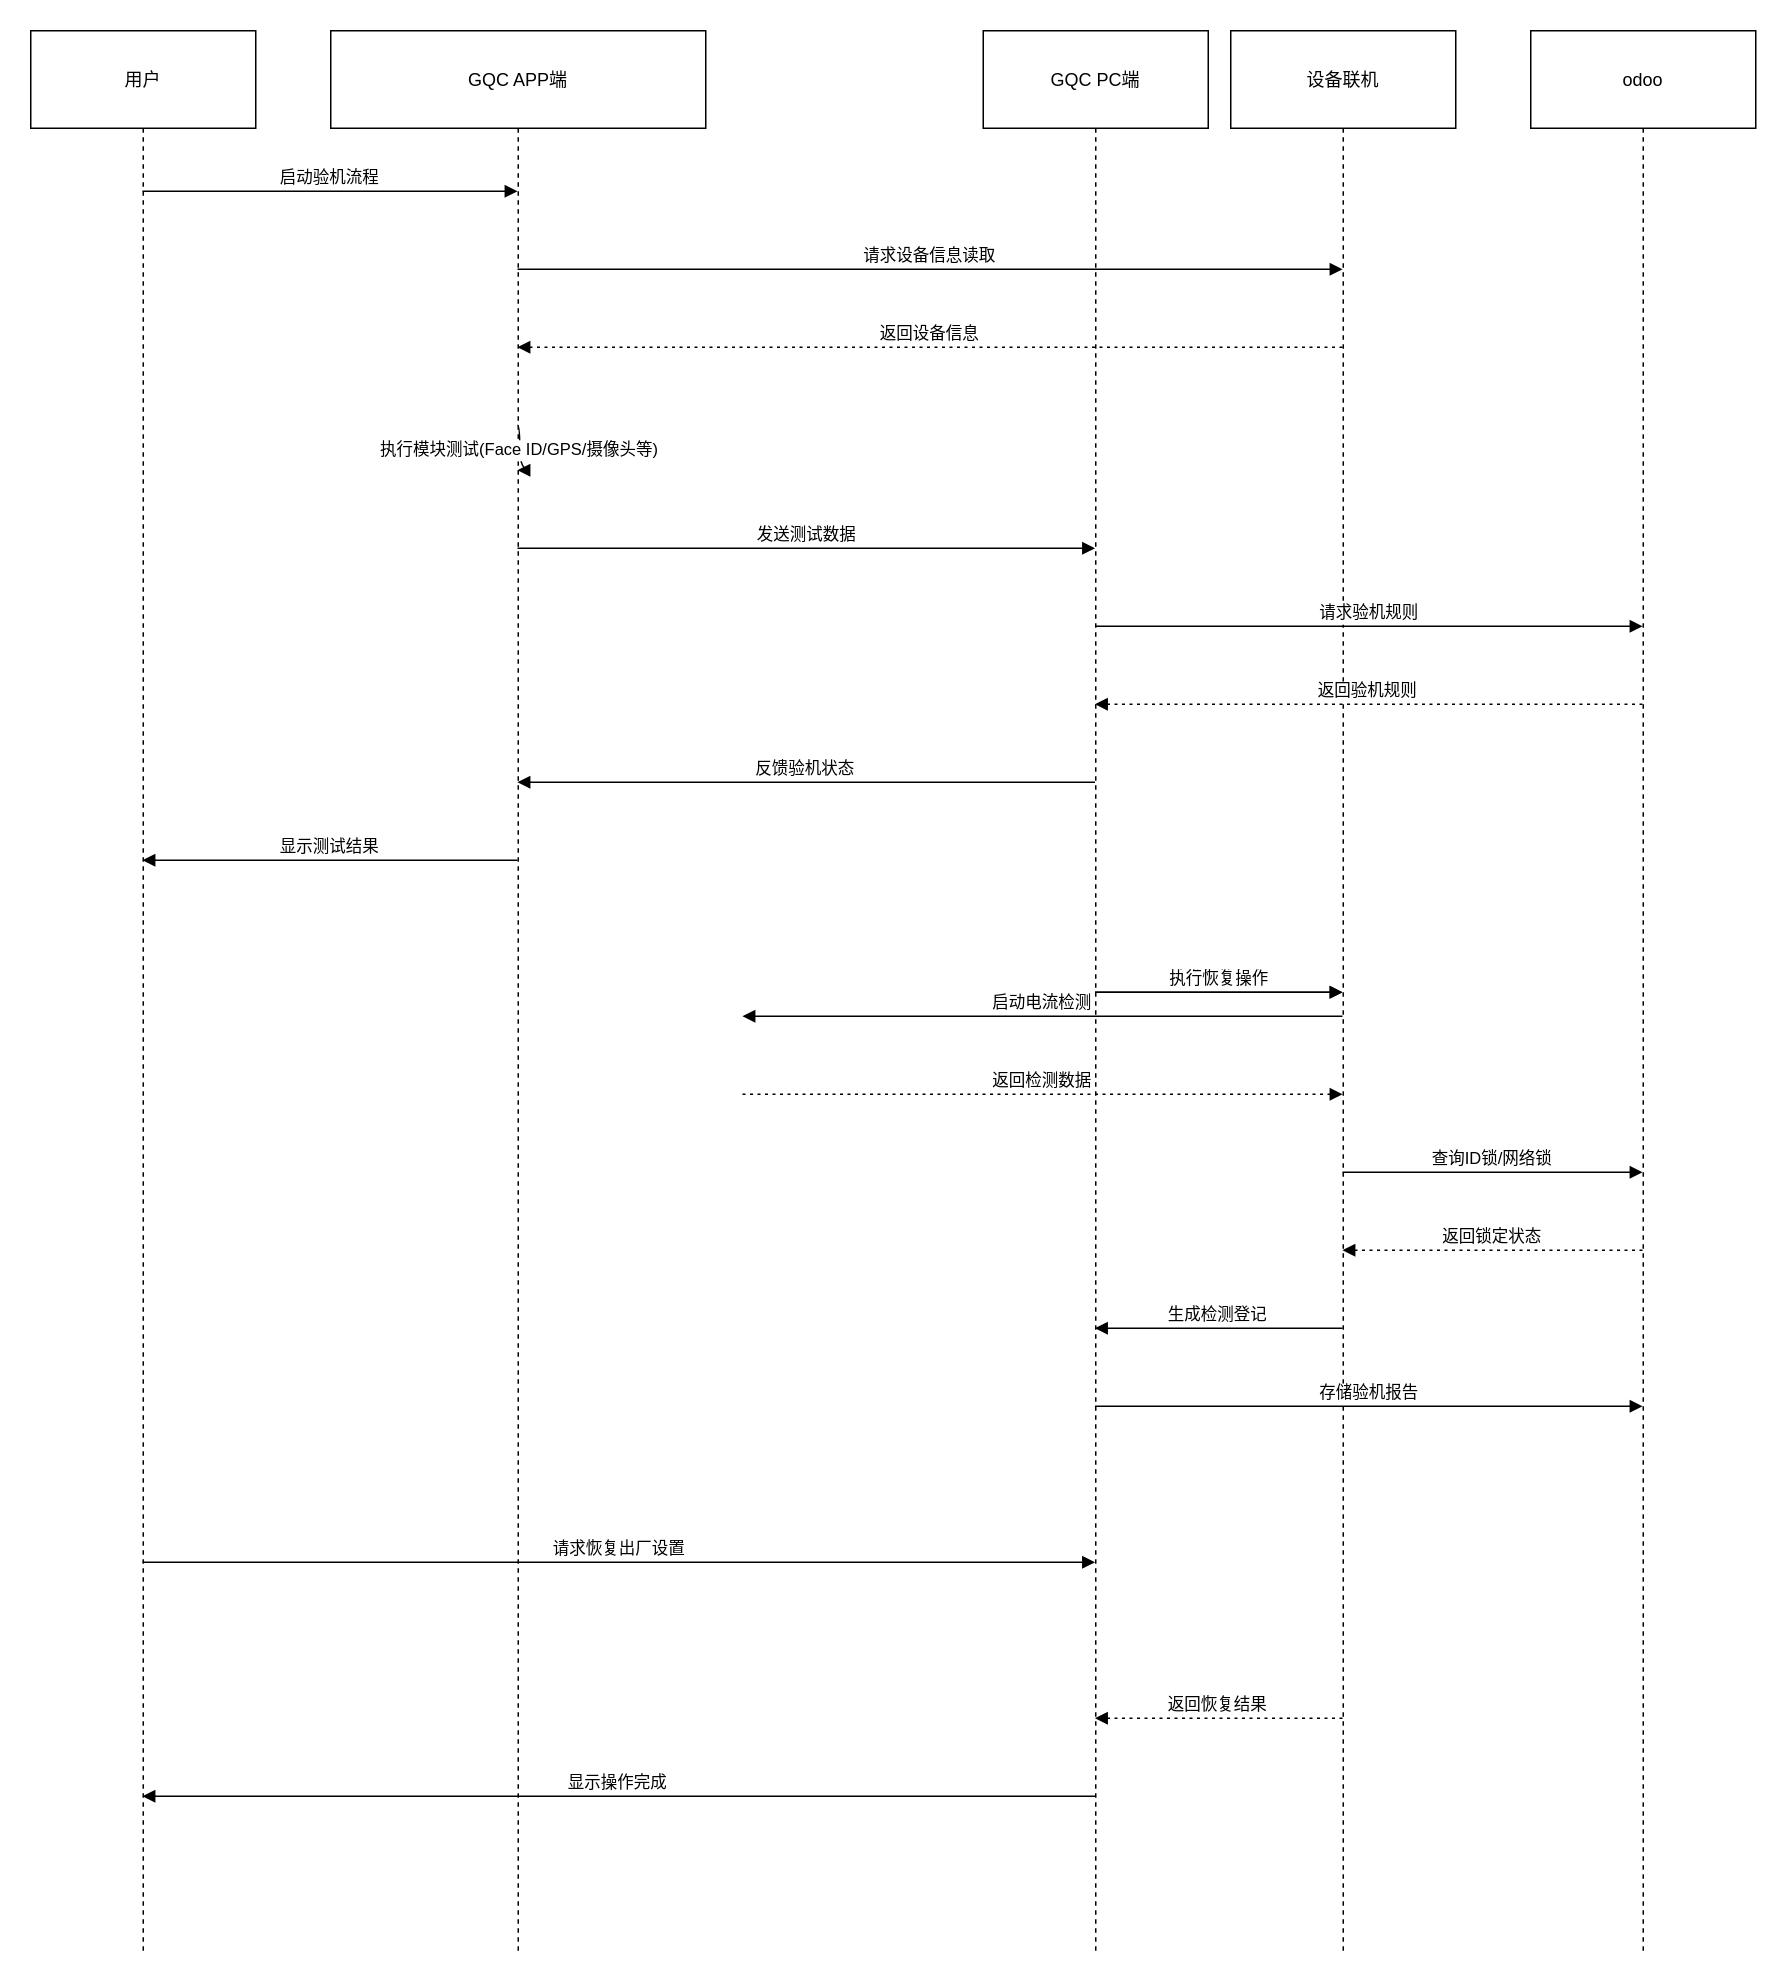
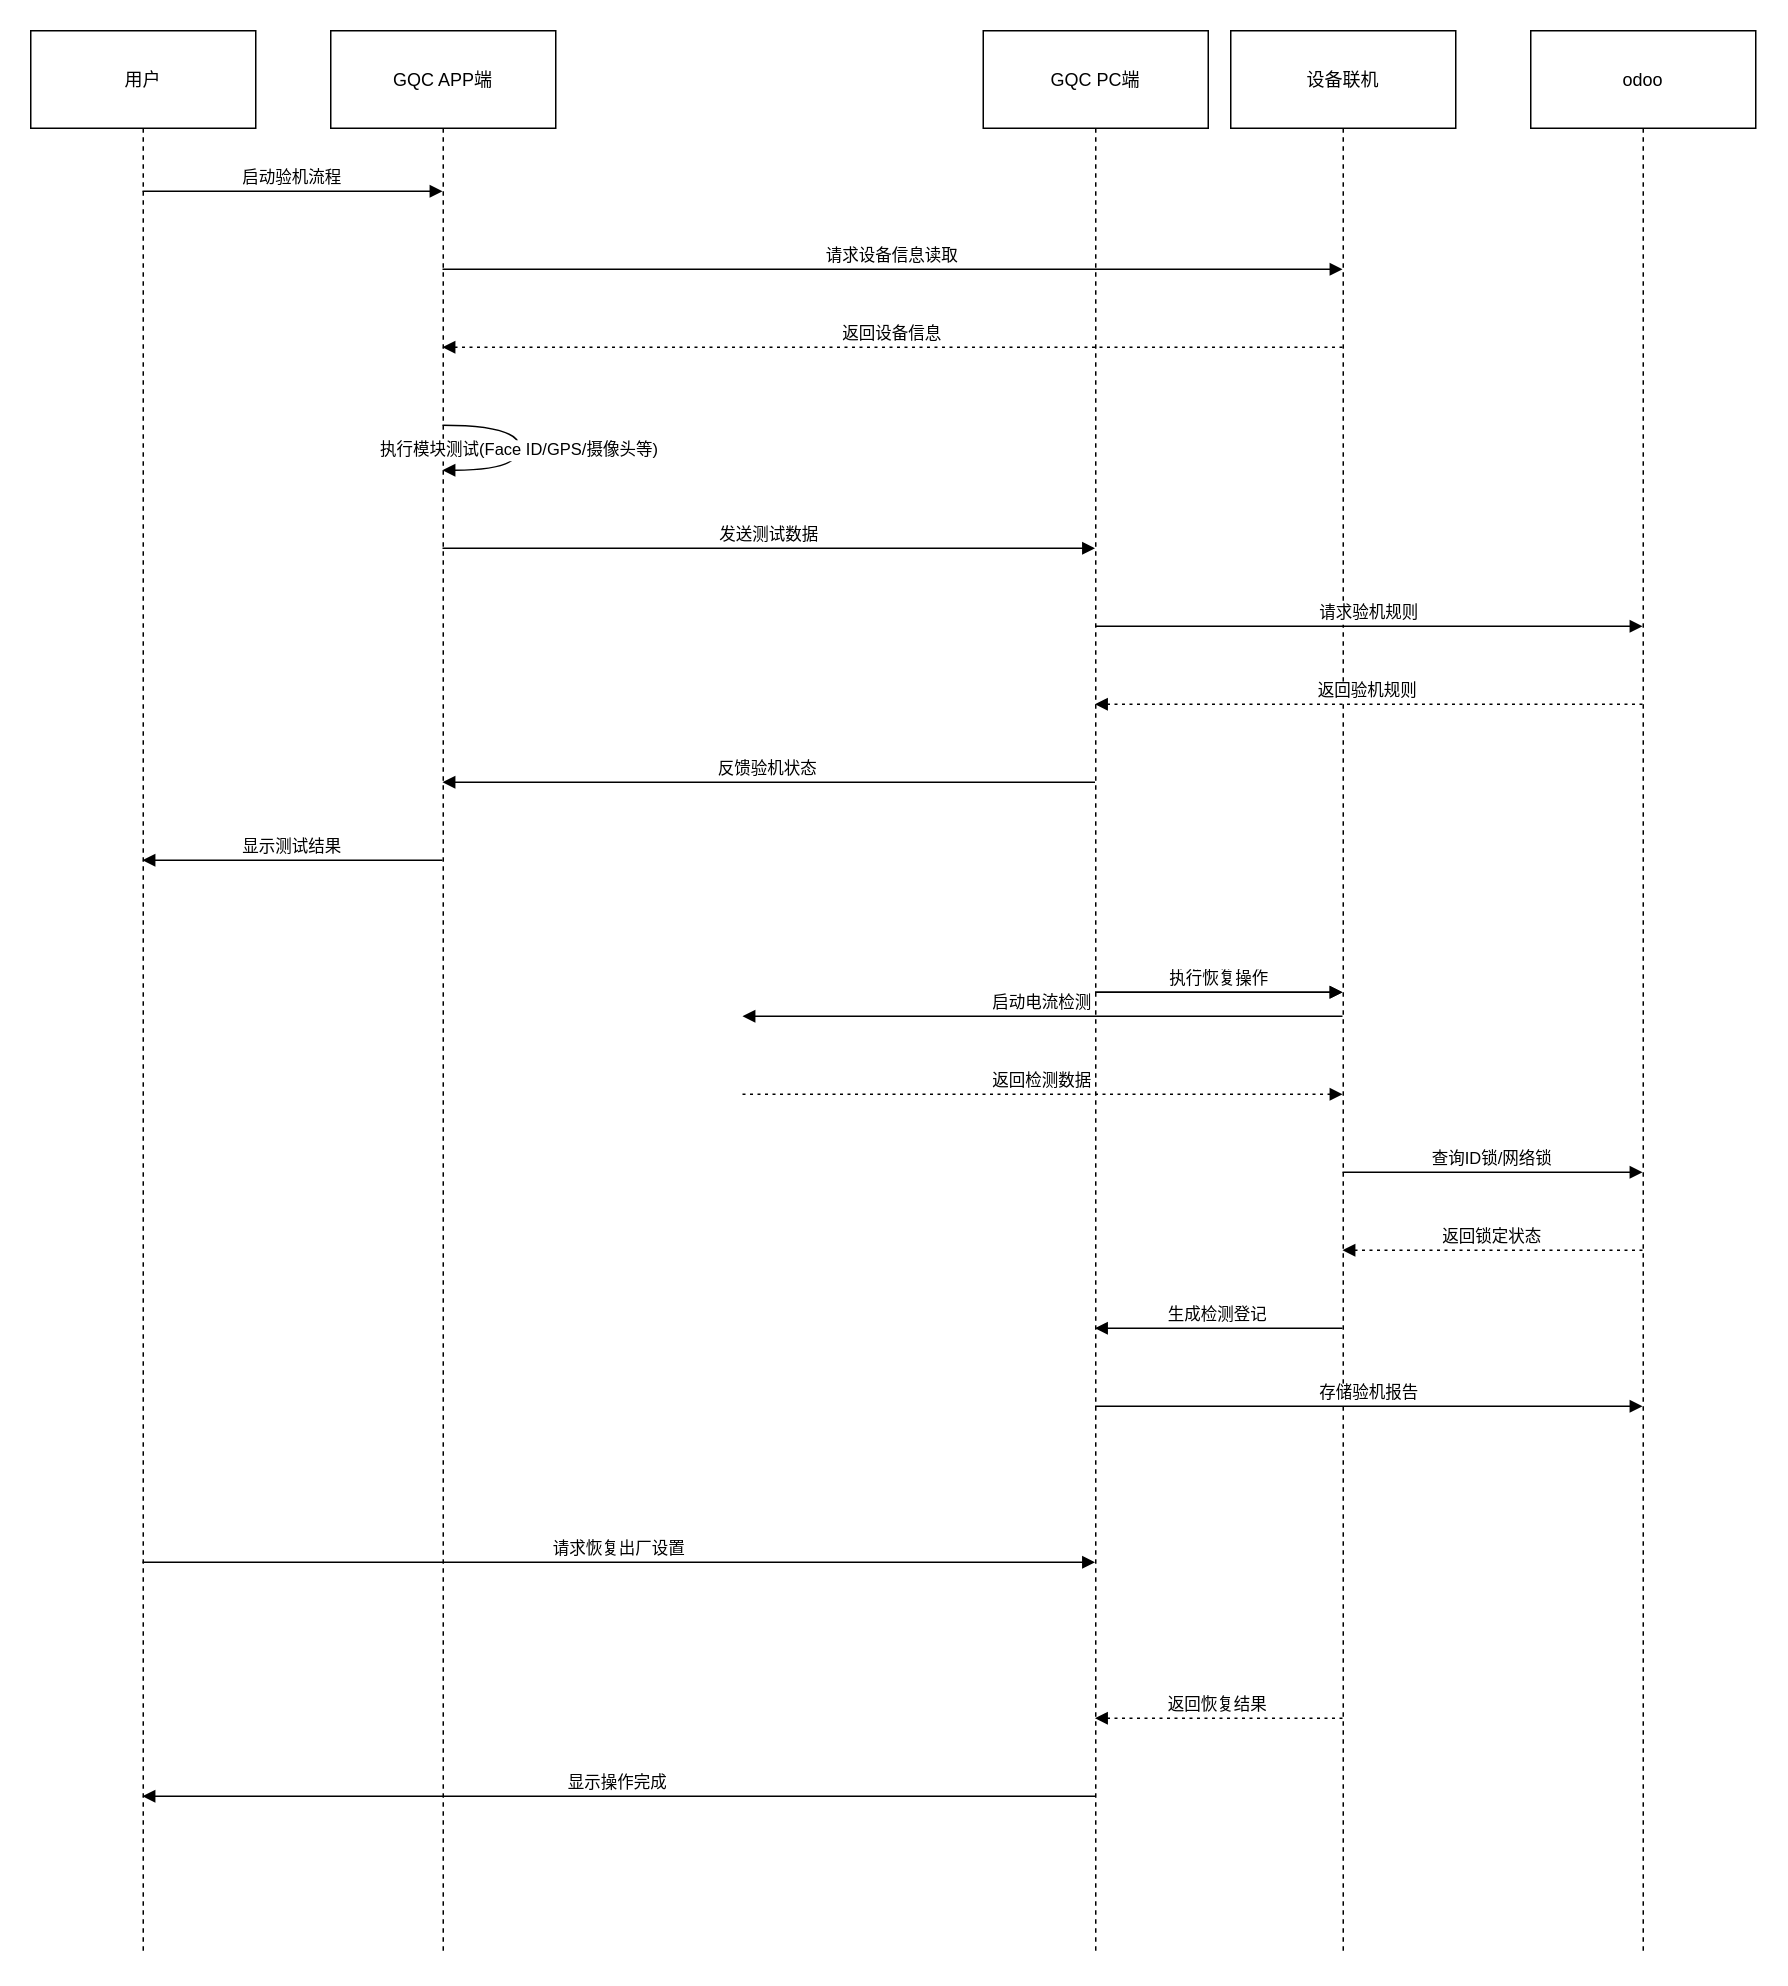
  <mxCell id="0" />
  <mxCell id="1" parent="0" />
  <mxCell id="2" value="用户" style="shape=umlLifeline;perimeter=lifelinePerimeter;whiteSpace=wrap;container=1;dropTarget=0;collapsible=0;recursiveResize=0;outlineConnect=0;portConstraint=eastwest;newEdgeStyle={&quot;edgeStyle&quot;:&quot;elbowEdgeStyle&quot;,&quot;elbow&quot;:&quot;vertical&quot;,&quot;curved&quot;:0,&quot;rounded&quot;:0};size=65;" vertex="1" parent="1"><mxGeometry x="20" y="20" width="150" height="1282" as="geometry" /></mxCell>
- <mxCell id="3" value="GQC APP端" style="shape=umlLifeline;perimeter=lifelinePerimeter;whiteSpace=wrap;container=1;dropTarget=0;collapsible=0;recursiveResize=0;outlineConnect=0;portConstraint=eastwest;newEdgeStyle={&quot;edgeStyle&quot;:&quot;elbowEdgeStyle&quot;,&quot;elbow&quot;:&quot;vertical&quot;,&quot;curved&quot;:0,&quot;rounded&quot;:0};size=65;" vertex="1" parent="1"><mxGeometry x="220" y="20" width="250" height="1282" as="geometry" /></mxCell>
+ <mxCell id="3" value="GQC APP端" style="shape=umlLifeline;perimeter=lifelinePerimeter;whiteSpace=wrap;container=1;dropTarget=0;collapsible=0;recursiveResize=0;outlineConnect=0;portConstraint=eastwest;newEdgeStyle={&quot;edgeStyle&quot;:&quot;elbowEdgeStyle&quot;,&quot;elbow&quot;:&quot;vertical&quot;,&quot;curved&quot;:0,&quot;rounded&quot;:0};size=65;" vertex="1" parent="1"><mxGeometry x="220" y="20" width="150" height="1282" as="geometry" /></mxCell>
  <mxCell id="4" value="GQC PC端" style="shape=umlLifeline;perimeter=lifelinePerimeter;whiteSpace=wrap;container=1;dropTarget=0;collapsible=0;recursiveResize=0;outlineConnect=0;portConstraint=eastwest;newEdgeStyle={&quot;edgeStyle&quot;:&quot;elbowEdgeStyle&quot;,&quot;elbow&quot;:&quot;vertical&quot;,&quot;curved&quot;:0,&quot;rounded&quot;:0};size=65;" vertex="1" parent="1"><mxGeometry x="655" y="20" width="150" height="1282" as="geometry" /></mxCell>
  <mxCell id="5" value="设备联机" style="shape=umlLifeline;perimeter=lifelinePerimeter;whiteSpace=wrap;container=1;dropTarget=0;collapsible=0;recursiveResize=0;outlineConnect=0;portConstraint=eastwest;newEdgeStyle={&quot;edgeStyle&quot;:&quot;elbowEdgeStyle&quot;,&quot;elbow&quot;:&quot;vertical&quot;,&quot;curved&quot;:0,&quot;rounded&quot;:0};size=65;" vertex="1" parent="1"><mxGeometry x="820" y="20" width="150" height="1282" as="geometry" /></mxCell>
  <mxCell id="6" value="odoo" style="shape=umlLifeline;perimeter=lifelinePerimeter;whiteSpace=wrap;container=1;dropTarget=0;collapsible=0;recursiveResize=0;outlineConnect=0;portConstraint=eastwest;newEdgeStyle={&quot;edgeStyle&quot;:&quot;elbowEdgeStyle&quot;,&quot;elbow&quot;:&quot;vertical&quot;,&quot;curved&quot;:0,&quot;rounded&quot;:0};size=65;" vertex="1" parent="1"><mxGeometry x="1020" y="20" width="150" height="1282" as="geometry" /></mxCell>
  <mxCell id="7" value="启动验机流程" style="verticalAlign=bottom;edgeStyle=elbowEdgeStyle;elbow=vertical;curved=0;rounded=0;endArrow=block;" edge="1" parent="1" source="2" target="3"><mxGeometry relative="1" as="geometry"><Array as="points"><mxPoint x="204" y="127" /></Array></mxGeometry></mxCell>
  <mxCell id="8" value="请求设备信息读取" style="verticalAlign=bottom;edgeStyle=elbowEdgeStyle;elbow=vertical;curved=0;rounded=0;endArrow=block;" edge="1" parent="1" source="3" target="5"><mxGeometry relative="1" as="geometry"><Array as="points"><mxPoint x="604" y="179" /></Array></mxGeometry></mxCell>
  <mxCell id="9" value="返回设备信息" style="verticalAlign=bottom;edgeStyle=elbowEdgeStyle;elbow=vertical;curved=0;rounded=0;dashed=1;dashPattern=2 3;endArrow=block;" edge="1" parent="1" source="5" target="3"><mxGeometry relative="1" as="geometry"><Array as="points"><mxPoint x="607" y="231" /></Array></mxGeometry></mxCell>
  <mxCell id="10" value="执行模块测试(Face ID/GPS/摄像头等)" style="curved=1;endArrow=block;rounded=0;" edge="1" parent="1" source="3" target="3"><mxGeometry relative="1" as="geometry"><Array as="points"><mxPoint x="346" y="283" /><mxPoint x="346" y="313" /></Array></mxGeometry></mxCell>
  <mxCell id="11" value="发送测试数据" style="verticalAlign=bottom;edgeStyle=elbowEdgeStyle;elbow=vertical;curved=0;rounded=0;endArrow=block;" edge="1" parent="1" source="3" target="4"><mxGeometry relative="1" as="geometry"><Array as="points"><mxPoint x="504" y="365" /></Array></mxGeometry></mxCell>
  <mxCell id="12" value="请求验机规则" style="verticalAlign=bottom;edgeStyle=elbowEdgeStyle;elbow=vertical;curved=0;rounded=0;endArrow=block;" edge="1" parent="1" source="4" target="6"><mxGeometry relative="1" as="geometry"><Array as="points"><mxPoint x="904" y="417" /></Array></mxGeometry></mxCell>
  <mxCell id="13" value="返回验机规则" style="verticalAlign=bottom;edgeStyle=elbowEdgeStyle;elbow=vertical;curved=0;rounded=0;dashed=1;dashPattern=2 3;endArrow=block;" edge="1" parent="1" source="6" target="4"><mxGeometry relative="1" as="geometry"><Array as="points"><mxPoint x="907" y="469" /></Array></mxGeometry></mxCell>
  <mxCell id="14" value="反馈验机状态" style="verticalAlign=bottom;edgeStyle=elbowEdgeStyle;elbow=vertical;curved=0;rounded=0;endArrow=block;" edge="1" parent="1" source="4" target="3"><mxGeometry relative="1" as="geometry"><Array as="points"><mxPoint x="507" y="521" /></Array></mxGeometry></mxCell>
  <mxCell id="15" value="显示测试结果" style="verticalAlign=bottom;edgeStyle=elbowEdgeStyle;elbow=vertical;curved=0;rounded=0;endArrow=block;" edge="1" parent="1" source="3" target="2"><mxGeometry relative="1" as="geometry"><Array as="points"><mxPoint x="207" y="573" /></Array></mxGeometry></mxCell>
  <mxCell id="16" value="启动电流检测" style="verticalAlign=bottom;edgeStyle=elbowEdgeStyle;elbow=vertical;curved=0;rounded=0;endArrow=block;" edge="1" parent="1" source="5"><mxGeometry relative="1" as="geometry"><Array as="points"><mxPoint x="707" y="677" /></Array><mxPoint x="494.5" y="677" as="targetPoint" /></mxGeometry></mxCell>
  <mxCell id="17" value="返回检测数据" style="verticalAlign=bottom;edgeStyle=elbowEdgeStyle;elbow=vertical;curved=0;rounded=0;dashed=1;dashPattern=2 3;endArrow=block;" edge="1" parent="1" target="5"><mxGeometry relative="1" as="geometry"><Array as="points"><mxPoint x="704" y="729" /></Array><mxPoint x="494.5" y="729" as="sourcePoint" /></mxGeometry></mxCell>
  <mxCell id="18" value="查询ID锁/网络锁" style="verticalAlign=bottom;edgeStyle=elbowEdgeStyle;elbow=vertical;curved=0;rounded=0;endArrow=block;" edge="1" parent="1" source="5" target="6"><mxGeometry relative="1" as="geometry"><Array as="points"><mxPoint x="1004" y="781" /></Array></mxGeometry></mxCell>
  <mxCell id="19" value="返回锁定状态" style="verticalAlign=bottom;edgeStyle=elbowEdgeStyle;elbow=vertical;curved=0;rounded=0;dashed=1;dashPattern=2 3;endArrow=block;" edge="1" parent="1" source="6" target="5"><mxGeometry relative="1" as="geometry"><Array as="points"><mxPoint x="1007" y="833" /></Array></mxGeometry></mxCell>
  <mxCell id="20" value="生成检测登记" style="verticalAlign=bottom;edgeStyle=elbowEdgeStyle;elbow=vertical;curved=0;rounded=0;endArrow=block;" edge="1" parent="1" source="5" target="4"><mxGeometry relative="1" as="geometry"><Array as="points"><mxPoint x="807" y="885" /></Array></mxGeometry></mxCell>
  <mxCell id="21" value="存储验机报告" style="verticalAlign=bottom;edgeStyle=elbowEdgeStyle;elbow=vertical;curved=0;rounded=0;endArrow=block;" edge="1" parent="1" source="4" target="6"><mxGeometry relative="1" as="geometry"><Array as="points"><mxPoint x="904" y="937" /></Array></mxGeometry></mxCell>
  <mxCell id="22" value="触发标签打印" style="verticalAlign=bottom;edgeStyle=elbowEdgeStyle;elbow=vertical;curved=0;rounded=0;endArrow=block;" edge="1" parent="1" source="4" target="5"><mxGeometry relative="1" as="geometry"><Array as="points"><mxPoint x="804" y="989" /></Array></mxGeometry></mxCell>
  <mxCell id="23" value="请求恢复出厂设置" style="verticalAlign=bottom;edgeStyle=elbowEdgeStyle;elbow=vertical;curved=0;rounded=0;endArrow=block;" edge="1" parent="1" source="2" target="4"><mxGeometry relative="1" as="geometry"><Array as="points"><mxPoint x="404" y="1041" /></Array></mxGeometry></mxCell>
  <mxCell id="24" value="执行恢复操作" style="verticalAlign=bottom;edgeStyle=elbowEdgeStyle;elbow=vertical;curved=0;rounded=0;endArrow=block;" edge="1" parent="1" source="4" target="5"><mxGeometry relative="1" as="geometry"><Array as="points"><mxPoint x="804" y="1093" /></Array></mxGeometry></mxCell>
  <mxCell id="25" value="返回恢复结果" style="verticalAlign=bottom;edgeStyle=elbowEdgeStyle;elbow=vertical;curved=0;rounded=0;dashed=1;dashPattern=2 3;endArrow=block;" edge="1" parent="1" source="5" target="4"><mxGeometry relative="1" as="geometry"><Array as="points"><mxPoint x="807" y="1145" /></Array></mxGeometry></mxCell>
  <mxCell id="26" value="显示操作完成" style="verticalAlign=bottom;edgeStyle=elbowEdgeStyle;elbow=vertical;curved=0;rounded=0;endArrow=block;" edge="1" parent="1" source="4" target="2"><mxGeometry relative="1" as="geometry"><Array as="points"><mxPoint x="407" y="1197" /></Array></mxGeometry></mxCell>
